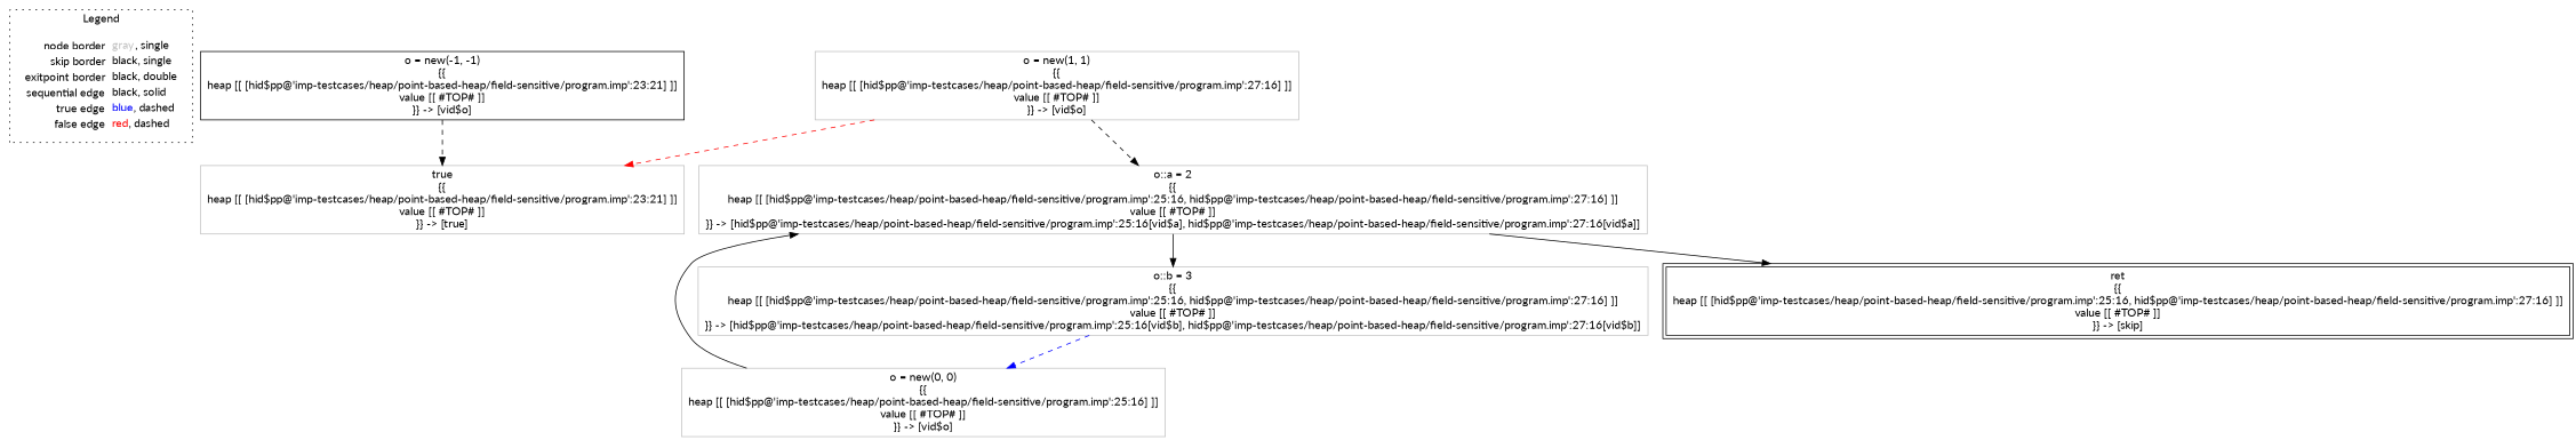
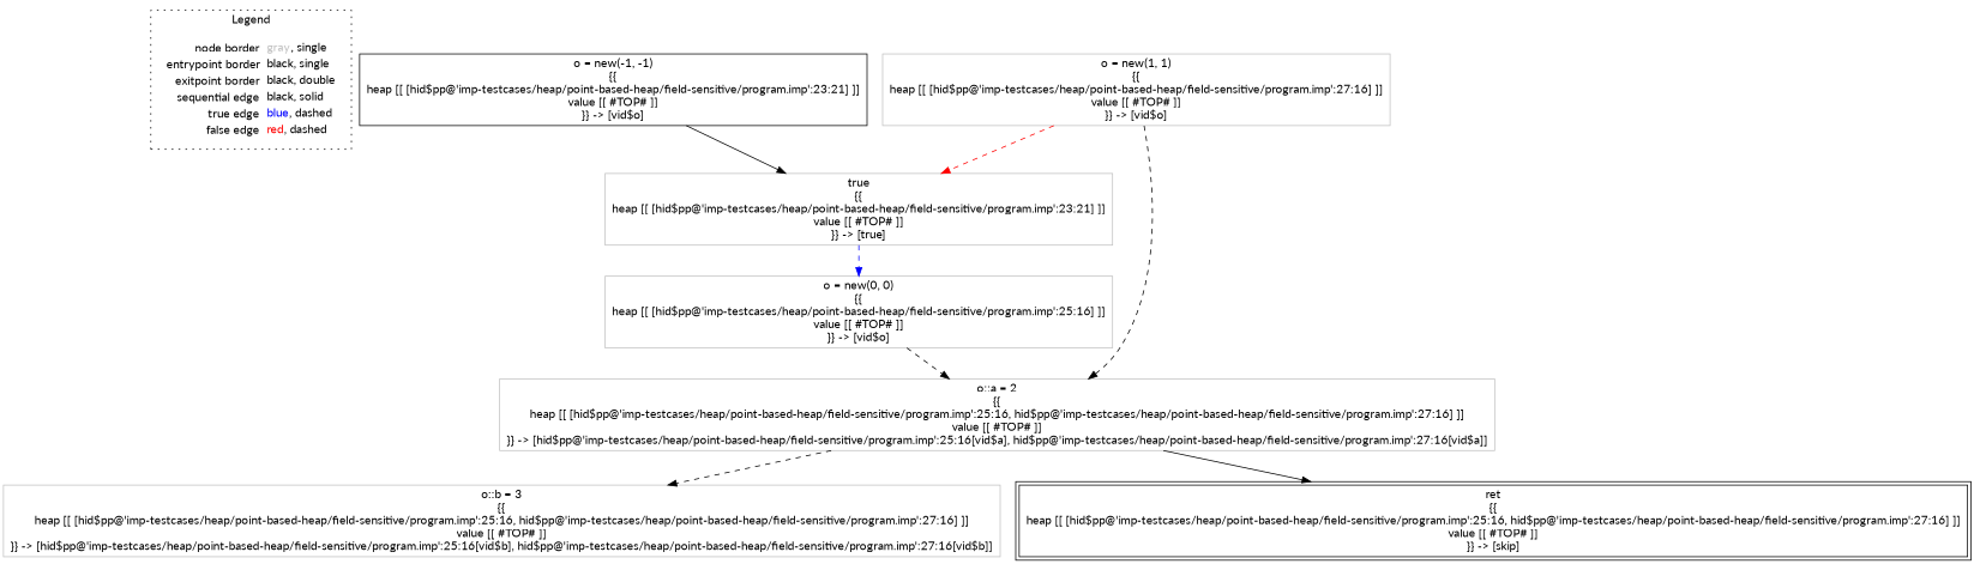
  digraph {
    fontname=Lato
    node [fontname=Lato shape=rect color=gray]
    edge [color=black fontname=Lato]
-   n1 [label=<<table border="0" cellpadding="2" cellspacing="0" cellborder="0"><tr><td align="right">node border&nbsp;</td><td align="left"><font color="gray">gray</font>, single</td></tr><tr><td align="right">skip border&nbsp;</td><td align="left"><font color="black">black</font>, single</td></tr><tr><td align="right">exitpoint border&nbsp;</td><td align="left"><font color="black">black</font>, double</td></tr><tr><td align="right">sequential edge&nbsp;</td><td align="left"><font color="black">black</font>, solid</td></tr><tr><td align="right">true edge&nbsp;</td><td align="left"><font color="blue">blue</font>, dashed</td></tr><tr><td align="right">false edge&nbsp;</td><td align="left"><font color="red">red</font>, dashed</td></tr></table>> shape=plaintext color=""]
+   n1 [label=<<table border="0" cellpadding="2" cellspacing="0" cellborder="0"><tr><td align="right">node border&nbsp;</td><td align="left"><font color="gray">gray</font>, single</td></tr><tr><td align="right">entrypoint border&nbsp;</td><td align="left"><font color="black">black</font>, single</td></tr><tr><td align="right">exitpoint border&nbsp;</td><td align="left"><font color="black">black</font>, double</td></tr><tr><td align="right">sequential edge&nbsp;</td><td align="left"><font color="black">black</font>, solid</td></tr><tr><td align="right">true edge&nbsp;</td><td align="left"><font color="blue">blue</font>, dashed</td></tr><tr><td align="right">false edge&nbsp;</td><td align="left"><font color="red">red</font>, dashed</td></tr></table>> shape=plaintext color=""]
    n2 [color=black label=<o = new(-1, -1)<BR/>{{<BR/>heap [[ [hid$pp@'imp-testcases/heap/point-based-heap/field-sensitive/program.imp':23:21] ]]<BR/>value [[ #TOP# ]]<BR/>}} -&gt; [vid$o]>]
    n3 [label=<true<BR/>{{<BR/>heap [[ [hid$pp@'imp-testcases/heap/point-based-heap/field-sensitive/program.imp':23:21] ]]<BR/>value [[ #TOP# ]]<BR/>}} -&gt; [true]>]
    n4 [label=<o = new(0, 0)<BR/>{{<BR/>heap [[ [hid$pp@'imp-testcases/heap/point-based-heap/field-sensitive/program.imp':25:16] ]]<BR/>value [[ #TOP# ]]<BR/>}} -&gt; [vid$o]>]
    n5 [label=<o = new(1, 1)<BR/>{{<BR/>heap [[ [hid$pp@'imp-testcases/heap/point-based-heap/field-sensitive/program.imp':27:16] ]]<BR/>value [[ #TOP# ]]<BR/>}} -&gt; [vid$o]>]
    n6 [label=<o::a = 2<BR/>{{<BR/>heap [[ [hid$pp@'imp-testcases/heap/point-based-heap/field-sensitive/program.imp':25:16, hid$pp@'imp-testcases/heap/point-based-heap/field-sensitive/program.imp':27:16] ]]<BR/>value [[ #TOP# ]]<BR/>}} -&gt; [hid$pp@'imp-testcases/heap/point-based-heap/field-sensitive/program.imp':25:16[vid$a], hid$pp@'imp-testcases/heap/point-based-heap/field-sensitive/program.imp':27:16[vid$a]]>]
    n7 [label=<o::b = 3<BR/>{{<BR/>heap [[ [hid$pp@'imp-testcases/heap/point-based-heap/field-sensitive/program.imp':25:16, hid$pp@'imp-testcases/heap/point-based-heap/field-sensitive/program.imp':27:16] ]]<BR/>value [[ #TOP# ]]<BR/>}} -&gt; [hid$pp@'imp-testcases/heap/point-based-heap/field-sensitive/program.imp':25:16[vid$b], hid$pp@'imp-testcases/heap/point-based-heap/field-sensitive/program.imp':27:16[vid$b]]>]
    n8 [color=black label=<ret<BR/>{{<BR/>heap [[ [hid$pp@'imp-testcases/heap/point-based-heap/field-sensitive/program.imp':25:16, hid$pp@'imp-testcases/heap/point-based-heap/field-sensitive/program.imp':27:16] ]]<BR/>value [[ #TOP# ]]<BR/>}} -&gt; [skip]> peripheries=2]
    subgraph cluster_1 {
      label=Legend
      style=dotted
      n1
    }
-   n2 -> n3 [style=dashed]
-   n7 -> n4 [color=blue style=dashed]
-   n4 -> n6
+   n2 -> n3
+   n3 -> n4 [color=blue style=dashed]
+   n4 -> n6 [style=dashed]
    n5 -> n3 [color=red style=dashed]
    n5 -> n6 [style=dashed]
-   n6 -> n7
+   n6 -> n7 [style=dashed]
    n6 -> n8
  }
